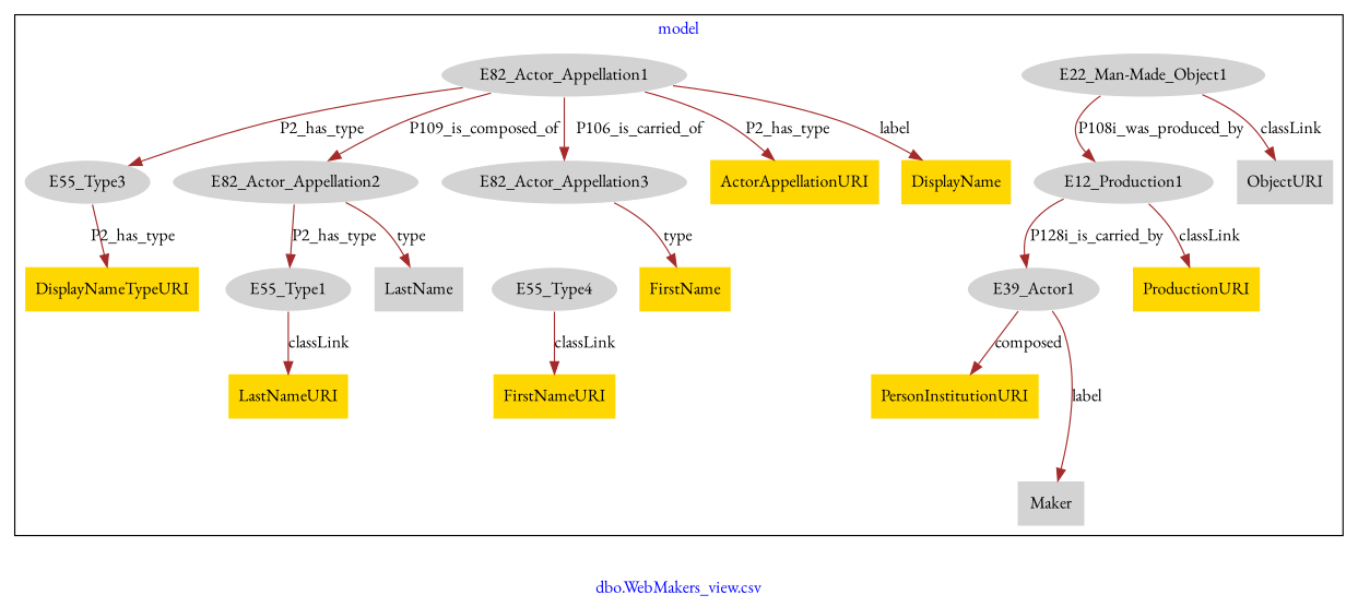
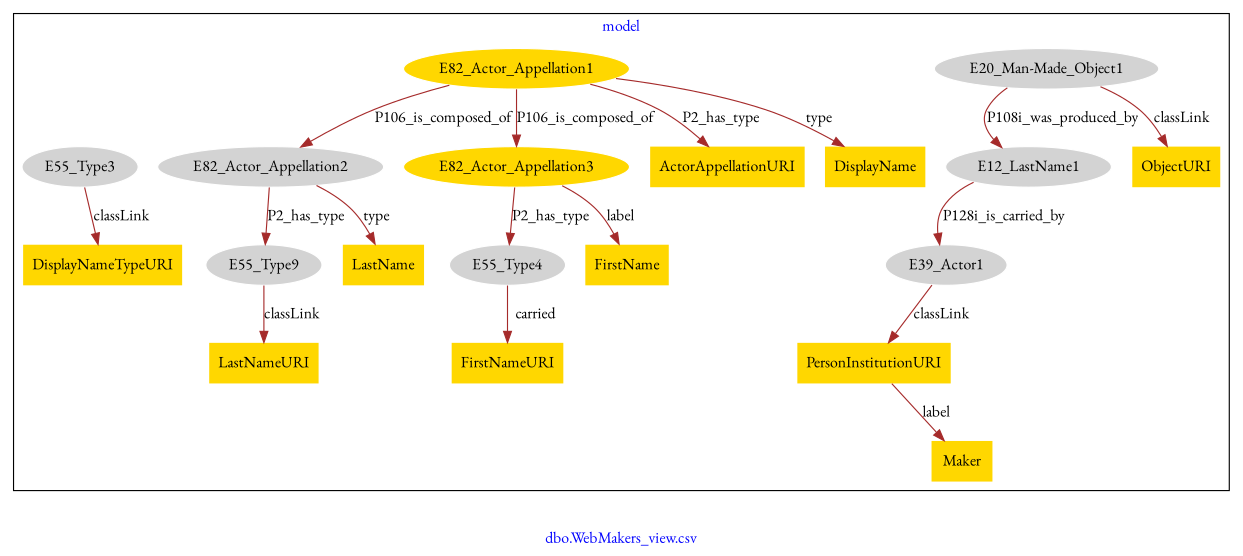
  digraph {
    fontcolor=blue
    fontname="EB Garamond"
    label="dbo.WebMakers_view.csv"
    remincross=true
    node [fillcolor=gold fontname="EB Garamond" style=filled shape=plaintext]
    edge [color=brown fontcolor=black fontname="EB Garamond"]
-   n1 [color=white fillcolor=lightgray label=E12_Production1 shape=""]
+   n1 [color=white fillcolor=lightgray label=E12_LastName1 shape=""]
    n2 [color=white fillcolor=lightgray label=E39_Actor1 shape=""]
-   n3 [label=ProductionURI]
-   n4 [color=white fillcolor=lightgray label="E22_Man-Made_Object1" shape=""]
-   n5 [fillcolor=lightgray label=ObjectURI]
-   n6 [color=white fillcolor=lightgray label=E82_Actor_Appellation1 shape=""]
+   n4 [color=white fillcolor=lightgray label="E20_Man-Made_Object1" shape=""]
+   n5 [label=ObjectURI]
+   n6 [color=white label=E82_Actor_Appellation1 shape=""]
    n7 [label=PersonInstitutionURI]
-   n8 [fillcolor=lightgray label=Maker]
-   n9 [color=white fillcolor=lightgray label=E55_Type1 shape=""]
+   n8 [label=Maker]
+   n9 [color=white fillcolor=lightgray label=E55_Type9 shape=""]
    n10 [label=LastNameURI]
    n11 [color=white fillcolor=lightgray label=E55_Type4 shape=""]
    n12 [label=FirstNameURI]
    n13 [color=white fillcolor=lightgray label=E55_Type3 shape=""]
    n14 [label=DisplayNameTypeURI]
    n15 [color=white fillcolor=lightgray label=E82_Actor_Appellation2 shape=""]
-   n16 [color=white fillcolor=lightgray label=E82_Actor_Appellation3 shape=""]
+   n16 [color=white label=E82_Actor_Appellation3 shape=""]
    n17 [label=ActorAppellationURI]
    n18 [label=DisplayName]
-   n19 [fillcolor=lightgray label=LastName]
+   n19 [label=LastName]
    n20 [label=FirstName]
    subgraph cluster_1 {
      label=model
      n1
      n2
-     n3
      n4
      n5
      n6
      n7
      n8
      n9
      n10
      n11
      n12
      n13
      n14
      n15
      n16
      n17
      n18
      n19
      n20
    }
    n1 -> n2 [label=P128i_is_carried_by]
-   n1 -> n3 [label=classLink]
-   n2 -> n7 [label=composed]
-   n2 -> n8 [label=label]
+   n2 -> n7 [label=classLink]
+   n7 -> n8 [label=label]
    n4 -> n1 [label=P108i_was_produced_by]
    n4 -> n5 [label=classLink]
-   n6 -> n13 [label=P2_has_type]
-   n6 -> n15 [label=P109_is_composed_of]
-   n6 -> n16 [label=P106_is_carried_of]
+   n6 -> n15 [label=P106_is_composed_of]
+   n6 -> n16 [label=P106_is_composed_of]
    n6 -> n17 [label=P2_has_type]
-   n6 -> n18 [label=label]
+   n6 -> n18 [label=type]
    n9 -> n10 [label=classLink]
-   n11 -> n12 [label=classLink]
-   n13 -> n14 [label=P2_has_type]
+   n11 -> n12 [label=carried]
+   n13 -> n14 [label=classLink]
    n15 -> n9 [label=P2_has_type]
    n15 -> n19 [label=type]
-   n16 -> n20 [label=type]
+   n16 -> n11 [label=P2_has_type]
+   n16 -> n20 [label=label]
  }
